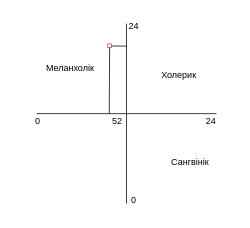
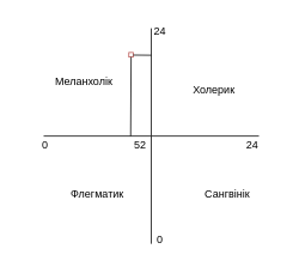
  <mxCell id="0" />
  <mxCell id="1" parent="0" />
  <mxCell id="2" value="" style="endArrow=none;html=1;rounded=0;" edge="1" parent="1"><mxGeometry width="50" height="50" relative="1" as="geometry"><mxPoint x="48" y="151" as="sourcePoint" /><mxPoint x="168" y="151" as="targetPoint" /></mxGeometry></mxCell>
  <mxCell id="3" value="" style="endArrow=none;html=1;rounded=0;" edge="1" parent="1"><mxGeometry width="50" height="50" relative="1" as="geometry"><mxPoint x="168" y="151" as="sourcePoint" /><mxPoint x="288" y="151" as="targetPoint" /></mxGeometry></mxCell>
  <mxCell id="4" value="" style="endArrow=none;html=1;rounded=0;" edge="1" parent="1"><mxGeometry width="50" height="50" relative="1" as="geometry"><mxPoint x="168" y="151" as="sourcePoint" /><mxPoint x="168" y="271" as="targetPoint" /></mxGeometry></mxCell>
  <mxCell id="5" value="" style="endArrow=none;html=1;rounded=0;" edge="1" parent="1"><mxGeometry width="50" height="50" relative="1" as="geometry"><mxPoint x="168" y="31" as="sourcePoint" /><mxPoint x="168" y="151" as="targetPoint" /></mxGeometry></mxCell>
  <mxCell id="6" value="0" style="text;html=1;strokeColor=none;fillColor=none;align=center;verticalAlign=middle;whiteSpace=wrap;rounded=0;" vertex="1" parent="1"><mxGeometry x="20" y="146" width="60" height="30" as="geometry" /></mxCell>
  <mxCell id="7" value="52" style="text;html=1;strokeColor=none;fillColor=none;align=center;verticalAlign=middle;whiteSpace=wrap;rounded=0;" vertex="1" parent="1"><mxGeometry x="126" y="146" width="60" height="30" as="geometry" /></mxCell>
  <mxCell id="8" value="24" style="text;html=1;strokeColor=none;fillColor=none;align=center;verticalAlign=middle;whiteSpace=wrap;rounded=0;" vertex="1" parent="1"><mxGeometry x="251" y="146" width="60" height="30" as="geometry" /></mxCell>
  <mxCell id="9" value="0" style="text;html=1;strokeColor=none;fillColor=none;align=center;verticalAlign=middle;whiteSpace=wrap;rounded=0;" vertex="1" parent="1"><mxGeometry x="148" y="252" width="60" height="30" as="geometry" /></mxCell>
  <mxCell id="10" value="24" style="text;html=1;strokeColor=none;fillColor=none;align=center;verticalAlign=middle;whiteSpace=wrap;rounded=0;" vertex="1" parent="1"><mxGeometry x="148" y="20" width="60" height="30" as="geometry" /></mxCell>
  <mxCell id="11" value="" style="rounded=0;whiteSpace=wrap;html=1;fillColor=default;strokeColor=#b85450;" vertex="1" parent="1"><mxGeometry x="143" y="58" width="5" height="5" as="geometry" /></mxCell>
  <mxCell id="12" value="" style="endArrow=none;html=1;rounded=0;entryX=0.5;entryY=1;entryDx=0;entryDy=0;" edge="1" parent="1" target="11"><mxGeometry width="50" height="50" relative="1" as="geometry"><mxPoint x="145" y="151" as="sourcePoint" /><mxPoint x="123" y="98" as="targetPoint" /></mxGeometry></mxCell>
  <mxCell id="13" value="" style="endArrow=none;html=1;rounded=0;exitX=0.963;exitY=0.566;exitDx=0;exitDy=0;exitPerimeter=0;" edge="1" parent="1" source="11"><mxGeometry width="50" height="50" relative="1" as="geometry"><mxPoint x="154" y="135" as="sourcePoint" /><mxPoint x="168" y="61" as="targetPoint" /></mxGeometry></mxCell>
  <mxCell id="14" value="Меланхолік" style="text;html=1;strokeColor=none;fillColor=none;align=center;verticalAlign=middle;whiteSpace=wrap;rounded=0;" vertex="1" parent="1"><mxGeometry x="63" y="75" width="60" height="30" as="geometry" /></mxCell>
+ <mxCell id="15" value="Флегматик" style="text;html=1;strokeColor=none;fillColor=none;align=center;verticalAlign=middle;whiteSpace=wrap;rounded=0;" vertex="1" parent="1"><mxGeometry x="78" y="201" width="60" height="30" as="geometry" /></mxCell>
  <mxCell id="16" value="Холерик" style="text;html=1;strokeColor=none;fillColor=none;align=center;verticalAlign=middle;whiteSpace=wrap;rounded=0;" vertex="1" parent="1"><mxGeometry x="208" y="85" width="60" height="30" as="geometry" /></mxCell>
  <mxCell id="17" value="Сангвінік" style="text;html=1;strokeColor=none;fillColor=none;align=center;verticalAlign=middle;whiteSpace=wrap;rounded=0;" vertex="1" parent="1"><mxGeometry x="223" y="201" width="60" height="30" as="geometry" /></mxCell>
